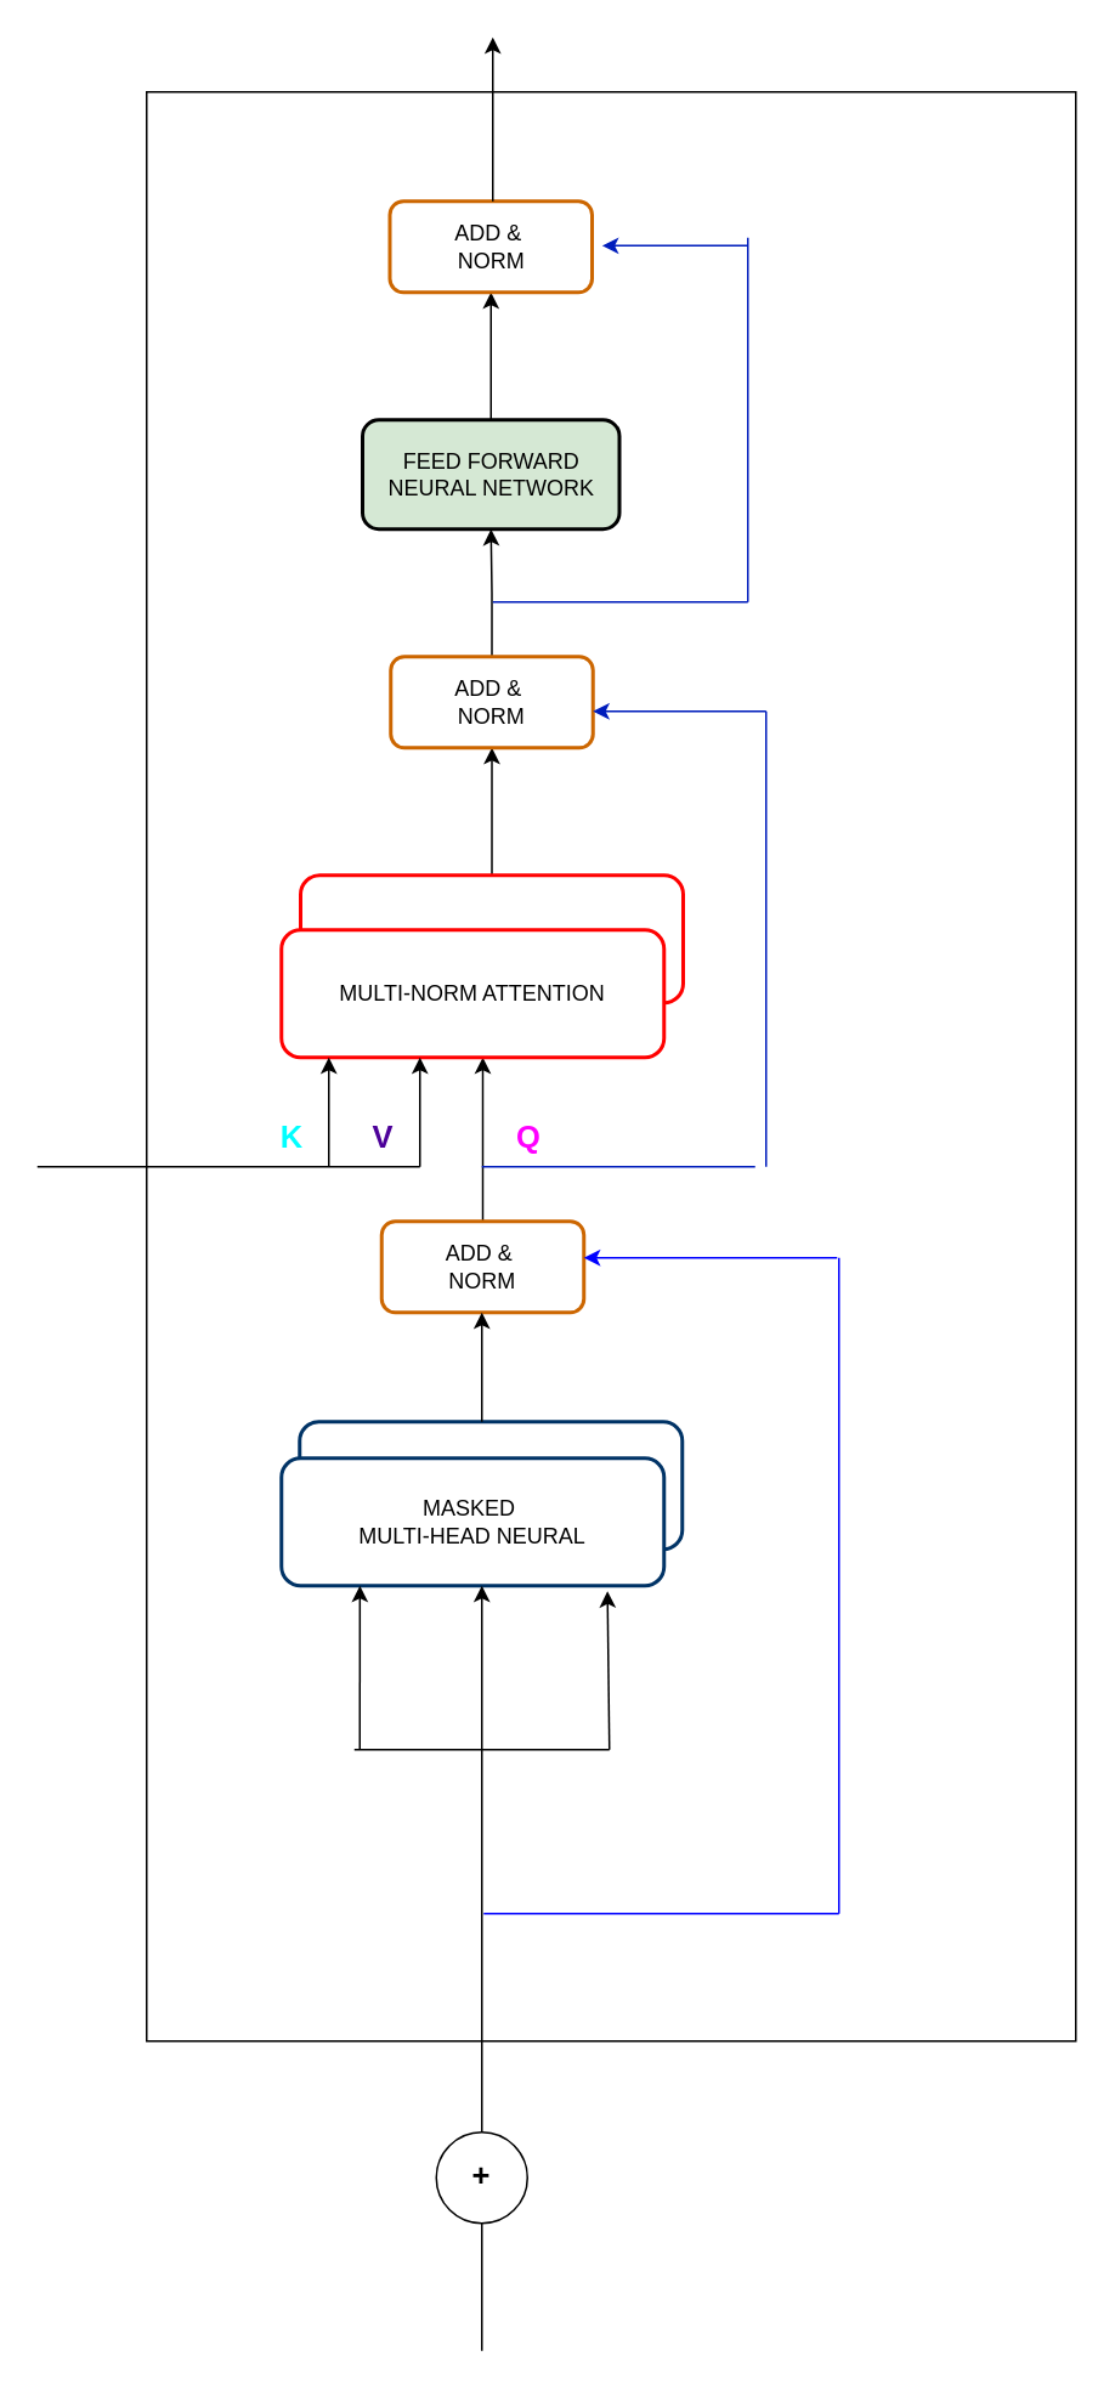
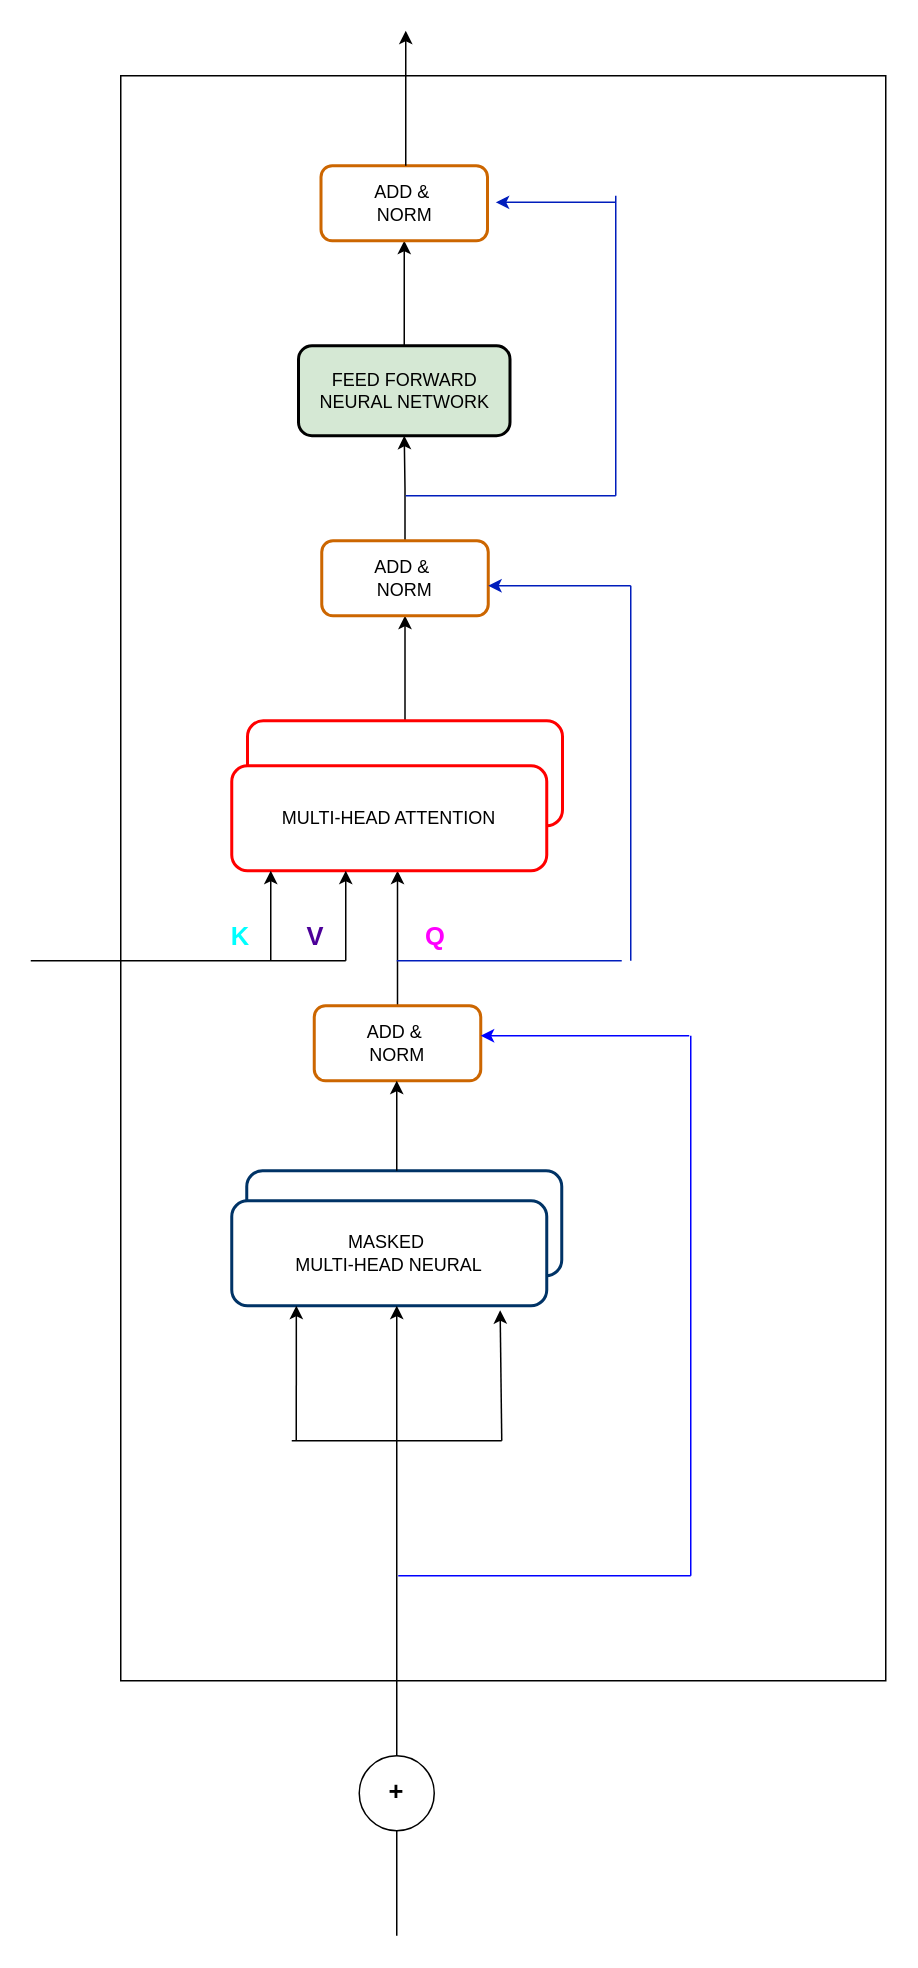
  <mxCell id="0" />
  <mxCell id="1" parent="0" />
  <mxCell id="2" value="" style="rounded=0;whiteSpace=wrap;html=1;" vertex="1" parent="1"><mxGeometry x="80" y="50" width="510" height="1070" as="geometry" /></mxCell>
  <mxCell id="3" value="" style="rounded=1;whiteSpace=wrap;html=1;strokeColor=#003366;strokeWidth=2;" parent="1" vertex="1"><mxGeometry x="164" y="780" width="210" height="70" as="geometry" /></mxCell>
  <mxCell id="4" value="MASKED&amp;nbsp;&lt;div&gt;MULTI-HEAD NEURAL&lt;/div&gt;" style="rounded=1;whiteSpace=wrap;html=1;strokeColor=#003366;strokeWidth=2;" parent="1" vertex="1"><mxGeometry x="154" y="800" width="210" height="70" as="geometry" /></mxCell>
  <mxCell id="5" value="" style="endArrow=none;html=1;rounded=0;" parent="1" edge="1"><mxGeometry width="50" height="50" relative="1" as="geometry"><mxPoint x="194" y="960" as="sourcePoint" /><mxPoint x="334" y="960" as="targetPoint" /></mxGeometry></mxCell>
  <mxCell id="6" value="" style="endArrow=classic;html=1;rounded=0;" parent="1" edge="1"><mxGeometry width="50" height="50" relative="1" as="geometry"><mxPoint x="264" y="960" as="sourcePoint" /><mxPoint x="264" y="870" as="targetPoint" /></mxGeometry></mxCell>
  <mxCell id="7" value="" style="endArrow=classic;html=1;rounded=0;entryX=0.205;entryY=1;entryDx=0;entryDy=0;entryPerimeter=0;" parent="1" target="4" edge="1"><mxGeometry width="50" height="50" relative="1" as="geometry"><mxPoint x="197" y="960" as="sourcePoint" /><mxPoint x="244" y="910" as="targetPoint" /></mxGeometry></mxCell>
  <mxCell id="8" value="" style="endArrow=classic;html=1;rounded=0;entryX=0.852;entryY=1.043;entryDx=0;entryDy=0;entryPerimeter=0;" parent="1" target="4" edge="1"><mxGeometry width="50" height="50" relative="1" as="geometry"><mxPoint x="334" y="960" as="sourcePoint" /><mxPoint x="384" y="910" as="targetPoint" /></mxGeometry></mxCell>
  <mxCell id="9" value="" style="endArrow=none;html=1;rounded=0;" parent="1" edge="1"><mxGeometry width="50" height="50" relative="1" as="geometry"><mxPoint x="264" y="1170" as="sourcePoint" /><mxPoint x="264" y="960" as="targetPoint" /></mxGeometry></mxCell>
  <mxCell id="10" style="edgeStyle=orthogonalEdgeStyle;rounded=0;orthogonalLoop=1;jettySize=auto;html=1;" edge="1" parent="1" source="11"><mxGeometry relative="1" as="geometry"><mxPoint x="264.5" y="580" as="targetPoint" /></mxGeometry></mxCell>
  <mxCell id="11" value="ADD &amp;amp;&amp;nbsp;&lt;div&gt;NORM&lt;/div&gt;" style="rounded=1;whiteSpace=wrap;html=1;strokeColor=#CC6600;strokeWidth=2;" parent="1" vertex="1"><mxGeometry x="209" y="670" width="111" height="50" as="geometry" /></mxCell>
  <mxCell id="12" style="edgeStyle=orthogonalEdgeStyle;rounded=0;orthogonalLoop=1;jettySize=auto;html=1;entryX=0.5;entryY=1;entryDx=0;entryDy=0;" parent="1" source="13" target="18" edge="1"><mxGeometry relative="1" as="geometry" /></mxCell>
  <mxCell id="13" value="FEED FORWARD&lt;div&gt;NEURAL NETWORK&lt;/div&gt;" style="rounded=1;whiteSpace=wrap;html=1;strokeWidth=2;fillColor=#d5e8d4;" parent="1" vertex="1"><mxGeometry x="198.5" y="230" width="141" height="60" as="geometry" /></mxCell>
  <mxCell id="14" value="" style="endArrow=classic;html=1;rounded=0;" parent="1" edge="1"><mxGeometry width="50" height="50" relative="1" as="geometry"><mxPoint x="264" y="780" as="sourcePoint" /><mxPoint x="264" y="720" as="targetPoint" /></mxGeometry></mxCell>
  <mxCell id="15" value="" style="endArrow=classic;html=1;rounded=0;strokeColor=#0000FF;" parent="1" edge="1"><mxGeometry width="50" height="50" relative="1" as="geometry"><mxPoint x="459" y="690" as="sourcePoint" /><mxPoint x="320" y="690" as="targetPoint" /></mxGeometry></mxCell>
  <mxCell id="16" value="" style="endArrow=none;html=1;rounded=0;strokeColor=#0000FF;" parent="1" edge="1"><mxGeometry width="50" height="50" relative="1" as="geometry"><mxPoint x="460" y="1050" as="sourcePoint" /><mxPoint x="460" y="690" as="targetPoint" /></mxGeometry></mxCell>
  <mxCell id="17" value="" style="endArrow=none;html=1;rounded=0;strokeColor=#0000FF;fontStyle=1;exitX=0.25;exitY=0;exitDx=0;exitDy=0;" parent="1" edge="1"><mxGeometry width="50" height="50" relative="1" as="geometry"><mxPoint x="265" y="1050" as="sourcePoint" /><mxPoint x="460" y="1050" as="targetPoint" /><Array as="points"><mxPoint x="330" y="1050" /></Array></mxGeometry></mxCell>
  <mxCell id="18" value="ADD &amp;amp;&amp;nbsp;&lt;div&gt;NORM&lt;/div&gt;" style="rounded=1;whiteSpace=wrap;html=1;strokeColor=#CC6600;strokeWidth=2;" parent="1" vertex="1"><mxGeometry x="213.5" y="110" width="111" height="50" as="geometry" /></mxCell>
  <mxCell id="19" value="" style="endArrow=classic;html=1;rounded=0;" parent="1" edge="1"><mxGeometry width="50" height="50" relative="1" as="geometry"><mxPoint x="270" y="110" as="sourcePoint" /><mxPoint x="270" y="20" as="targetPoint" /></mxGeometry></mxCell>
  <mxCell id="20" value="&lt;font color=&quot;#ff00ff&quot; size=&quot;1&quot; style=&quot;&quot;&gt;&lt;b style=&quot;font-size: 17px;&quot;&gt;Q&lt;/b&gt;&lt;/font&gt;" style="text;html=1;align=center;verticalAlign=middle;whiteSpace=wrap;rounded=0;" vertex="1" parent="1"><mxGeometry x="260" y="610" width="60" height="30" as="geometry" /></mxCell>
  <mxCell id="21" value="&lt;font color=&quot;#4c0099&quot; size=&quot;1&quot; style=&quot;&quot;&gt;&lt;b style=&quot;font-size: 17px;&quot;&gt;V&lt;/b&gt;&lt;/font&gt;" style="text;html=1;align=center;verticalAlign=middle;whiteSpace=wrap;rounded=0;" vertex="1" parent="1"><mxGeometry x="180" y="610" width="60" height="30" as="geometry" /></mxCell>
  <mxCell id="22" value="&lt;font color=&quot;#00ffff&quot; size=&quot;1&quot; style=&quot;&quot;&gt;&lt;b style=&quot;font-size: 17px;&quot;&gt;K&lt;/b&gt;&lt;/font&gt;" style="text;html=1;align=center;verticalAlign=middle;whiteSpace=wrap;rounded=0;" vertex="1" parent="1"><mxGeometry x="130" y="610" width="60" height="30" as="geometry" /></mxCell>
  <mxCell id="23" style="edgeStyle=orthogonalEdgeStyle;rounded=0;orthogonalLoop=1;jettySize=auto;html=1;entryX=0.5;entryY=1;entryDx=0;entryDy=0;" edge="1" parent="1" source="24" target="27"><mxGeometry relative="1" as="geometry" /></mxCell>
  <mxCell id="24" value="" style="rounded=1;whiteSpace=wrap;html=1;strokeColor=#FF0000;strokeWidth=2;" vertex="1" parent="1"><mxGeometry x="164.5" y="480" width="210" height="70" as="geometry" /></mxCell>
- <mxCell id="25" value="&lt;div&gt;MULTI-NORM ATTENTION&lt;/div&gt;" style="rounded=1;whiteSpace=wrap;html=1;strokeColor=#FF0000;strokeWidth=2;" vertex="1" parent="1"><mxGeometry x="154" y="510" width="210" height="70" as="geometry" /></mxCell>
+ <mxCell id="25" value="&lt;div&gt;MULTI-HEAD ATTENTION&lt;/div&gt;" style="rounded=1;whiteSpace=wrap;html=1;strokeColor=#FF0000;strokeWidth=2;" vertex="1" parent="1"><mxGeometry x="154" y="510" width="210" height="70" as="geometry" /></mxCell>
  <mxCell id="26" style="edgeStyle=orthogonalEdgeStyle;rounded=0;orthogonalLoop=1;jettySize=auto;html=1;" edge="1" parent="1" source="27" target="13"><mxGeometry relative="1" as="geometry" /></mxCell>
  <mxCell id="27" value="ADD &amp;amp;&amp;nbsp;&lt;div&gt;NORM&lt;/div&gt;" style="rounded=1;whiteSpace=wrap;html=1;strokeColor=#CC6600;strokeWidth=2;" vertex="1" parent="1"><mxGeometry x="214" y="360" width="111" height="50" as="geometry" /></mxCell>
  <mxCell id="28" value="" style="endArrow=none;html=1;rounded=0;fillColor=#0050ef;strokeColor=#001DBC;" edge="1" parent="1"><mxGeometry width="50" height="50" relative="1" as="geometry"><mxPoint x="264" y="640" as="sourcePoint" /><mxPoint x="414" y="640" as="targetPoint" /></mxGeometry></mxCell>
  <mxCell id="29" value="" style="endArrow=none;html=1;rounded=0;fillColor=#0050ef;strokeColor=#001DBC;" edge="1" parent="1"><mxGeometry width="50" height="50" relative="1" as="geometry"><mxPoint x="420" y="640" as="sourcePoint" /><mxPoint x="420" y="390" as="targetPoint" /></mxGeometry></mxCell>
  <mxCell id="30" value="" style="endArrow=classic;html=1;rounded=0;fillColor=#0050ef;strokeColor=#001DBC;" edge="1" parent="1"><mxGeometry width="50" height="50" relative="1" as="geometry"><mxPoint x="420" y="390" as="sourcePoint" /><mxPoint x="325" y="390" as="targetPoint" /></mxGeometry></mxCell>
  <mxCell id="31" value="" style="endArrow=none;html=1;rounded=0;" edge="1" parent="1"><mxGeometry width="50" height="50" relative="1" as="geometry"><mxPoint x="20" y="640" as="sourcePoint" /><mxPoint x="230" y="640" as="targetPoint" /></mxGeometry></mxCell>
  <mxCell id="32" value="" style="endArrow=classic;html=1;rounded=0;" edge="1" parent="1"><mxGeometry width="50" height="50" relative="1" as="geometry"><mxPoint x="230" y="640" as="sourcePoint" /><mxPoint x="230" y="580" as="targetPoint" /></mxGeometry></mxCell>
  <mxCell id="33" value="" style="endArrow=classic;html=1;rounded=0;" edge="1" parent="1"><mxGeometry width="50" height="50" relative="1" as="geometry"><mxPoint x="180" y="640" as="sourcePoint" /><mxPoint x="180" y="580" as="targetPoint" /></mxGeometry></mxCell>
  <mxCell id="34" value="" style="endArrow=none;html=1;rounded=0;fillColor=#0050ef;strokeColor=#001DBC;" edge="1" parent="1"><mxGeometry width="50" height="50" relative="1" as="geometry"><mxPoint x="270" y="330" as="sourcePoint" /><mxPoint x="410" y="330" as="targetPoint" /></mxGeometry></mxCell>
  <mxCell id="35" value="" style="endArrow=none;html=1;rounded=0;fillColor=#0050ef;strokeColor=#001DBC;" edge="1" parent="1"><mxGeometry width="50" height="50" relative="1" as="geometry"><mxPoint x="410" y="330" as="sourcePoint" /><mxPoint x="410" y="130" as="targetPoint" /></mxGeometry></mxCell>
  <mxCell id="36" value="" style="endArrow=classic;html=1;rounded=0;fillColor=#0050ef;strokeColor=#001DBC;" edge="1" parent="1"><mxGeometry width="50" height="50" relative="1" as="geometry"><mxPoint x="410" y="134.38" as="sourcePoint" /><mxPoint x="330" y="134.38" as="targetPoint" /></mxGeometry></mxCell>
  <mxCell id="37" value="&lt;font style=&quot;font-size: 17px;&quot;&gt;&lt;b&gt;+&lt;/b&gt;&lt;/font&gt;" style="ellipse;whiteSpace=wrap;html=1;aspect=fixed;" vertex="1" parent="1"><mxGeometry x="239" y="1170" width="50" height="50" as="geometry" /></mxCell>
  <mxCell id="38" value="" style="endArrow=none;html=1;rounded=0;" edge="1" parent="1"><mxGeometry width="50" height="50" relative="1" as="geometry"><mxPoint x="264" y="1290" as="sourcePoint" /><mxPoint x="264" y="1220" as="targetPoint" /></mxGeometry></mxCell>
